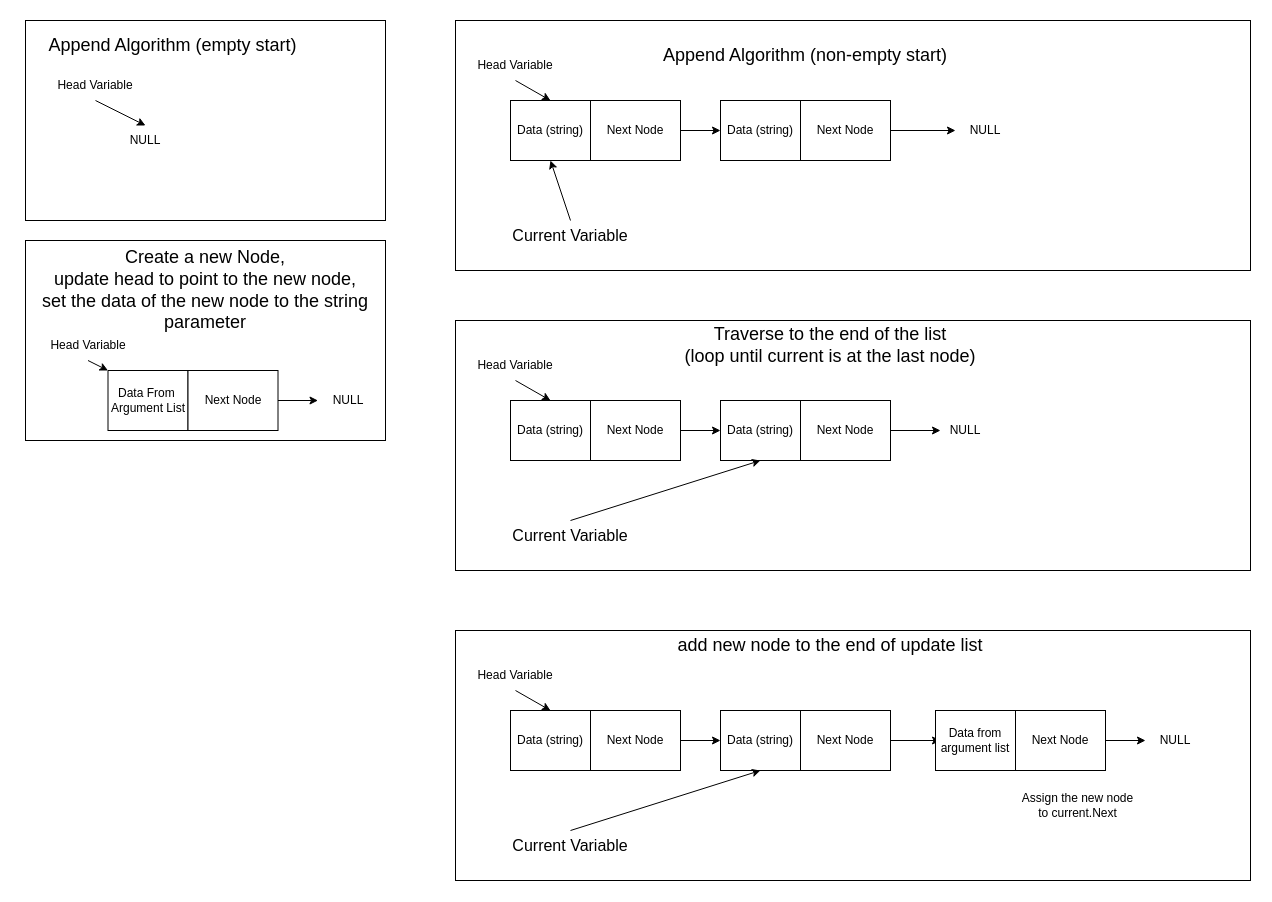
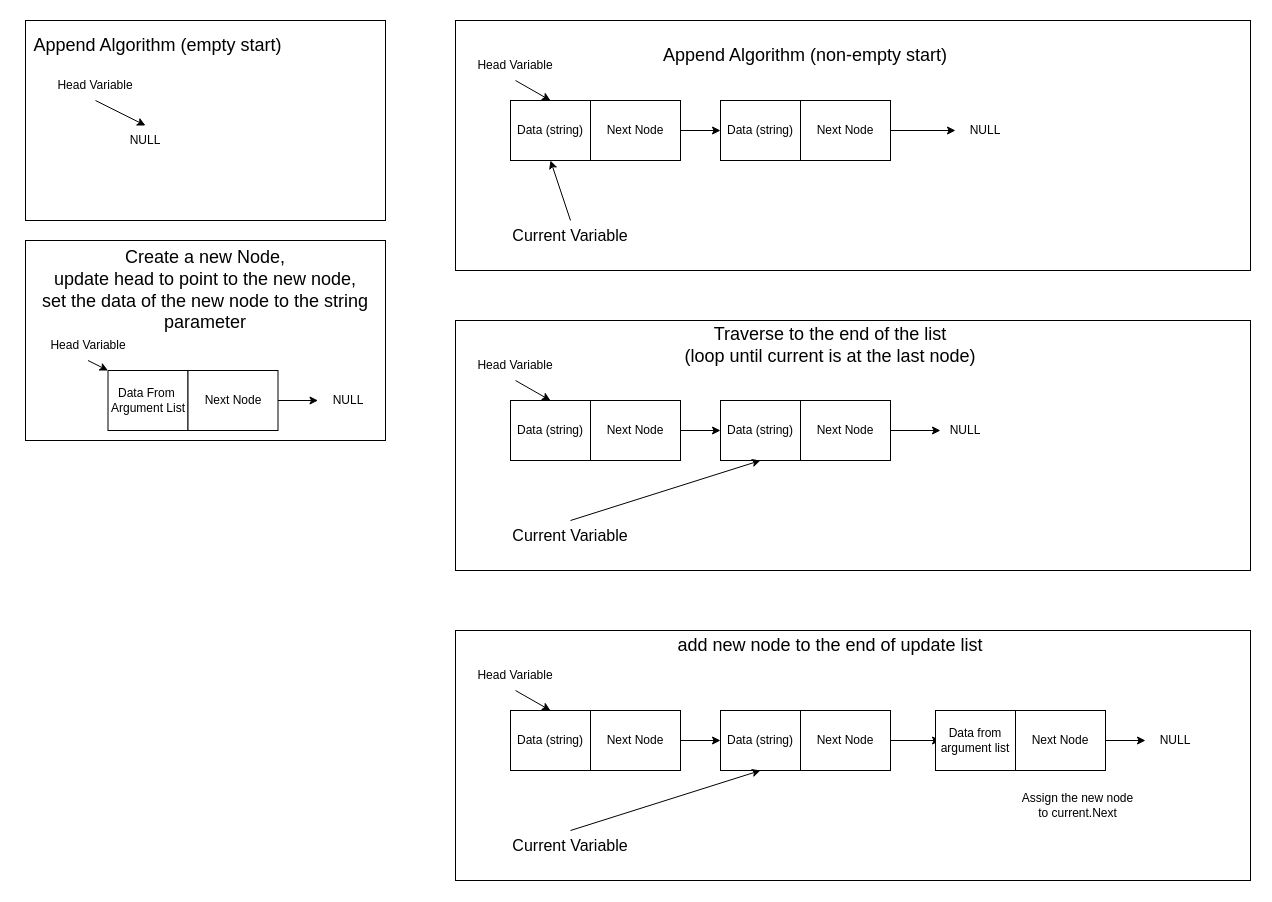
  <mxCell id="0" />
  <mxCell id="1" parent="0" />
  <mxCell id="2" value="" style="rounded=0;whiteSpace=wrap;html=1;" parent="1" vertex="1"><mxGeometry x="25" y="20" width="360" height="200" as="geometry" /></mxCell>
  <mxCell id="3" style="edgeStyle=none;html=1;exitX=0.5;exitY=1;exitDx=0;exitDy=0;entryX=0.5;entryY=0;entryDx=0;entryDy=0;" parent="1" source="4" target="7" edge="1"><mxGeometry relative="1" as="geometry"><mxPoint x="130" y="120" as="targetPoint" /></mxGeometry></mxCell>
  <mxCell id="4" value="Head Variable" style="text;html=1;strokeColor=none;fillColor=none;align=center;verticalAlign=middle;whiteSpace=wrap;rounded=0;" parent="1" vertex="1"><mxGeometry x="40" y="70" width="110" height="30" as="geometry" /></mxCell>
  <mxCell id="5" value="" style="edgeStyle=none;html=1;" parent="1" edge="1"><mxGeometry relative="1" as="geometry"><mxPoint x="300" y="150" as="sourcePoint" /></mxGeometry></mxCell>
  <mxCell id="6" style="edgeStyle=none;html=1;exitX=1;exitY=0.5;exitDx=0;exitDy=0;entryX=0;entryY=0.5;entryDx=0;entryDy=0;" parent="1" edge="1"><mxGeometry relative="1" as="geometry"><mxPoint x="510" y="150" as="sourcePoint" /></mxGeometry></mxCell>
  <mxCell id="7" value="NULL" style="text;html=1;strokeColor=none;fillColor=none;align=center;verticalAlign=middle;whiteSpace=wrap;rounded=0;" parent="1" vertex="1"><mxGeometry x="115" y="125" width="60" height="30" as="geometry" /></mxCell>
- <mxCell id="8" value="&lt;font style=&quot;font-size: 18px;&quot;&gt;Append Algorithm (empty start)&lt;/font&gt;" style="text;html=1;strokeColor=none;fillColor=none;align=center;verticalAlign=middle;whiteSpace=wrap;rounded=0;" parent="1" vertex="1"><mxGeometry x="45" y="30" width="255" height="30" as="geometry" /></mxCell>
+ <mxCell id="8" value="&lt;font style=&quot;font-size: 18px;&quot;&gt;Append Algorithm (empty start)&lt;/font&gt;" style="text;html=1;strokeColor=none;fillColor=none;align=center;verticalAlign=middle;whiteSpace=wrap;rounded=0;" parent="1" vertex="1"><mxGeometry x="30" y="30" width="255" height="30" as="geometry" /></mxCell>
  <mxCell id="9" value="" style="rounded=0;whiteSpace=wrap;html=1;" parent="1" vertex="1"><mxGeometry x="25" y="240" width="360" height="200" as="geometry" /></mxCell>
  <mxCell id="10" style="edgeStyle=none;html=1;exitX=0.5;exitY=1;exitDx=0;exitDy=0;entryX=0;entryY=0;entryDx=0;entryDy=0;" parent="1" source="11" target="13" edge="1"><mxGeometry relative="1" as="geometry" /></mxCell>
  <mxCell id="11" value="Head Variable" style="text;html=1;strokeColor=none;fillColor=none;align=center;verticalAlign=middle;whiteSpace=wrap;rounded=0;" parent="1" vertex="1"><mxGeometry x="32.5" y="330" width="110" height="30" as="geometry" /></mxCell>
  <mxCell id="12" value="NULL" style="text;html=1;strokeColor=none;fillColor=none;align=center;verticalAlign=middle;whiteSpace=wrap;rounded=0;" parent="1" vertex="1"><mxGeometry x="317.5" y="385" width="60" height="30" as="geometry" /></mxCell>
  <mxCell id="13" value="Data From&amp;nbsp;&lt;br&gt;Argument List" style="rounded=0;whiteSpace=wrap;html=1;" parent="1" vertex="1"><mxGeometry x="107.5" y="370" width="80" height="60" as="geometry" /></mxCell>
  <mxCell id="14" style="edgeStyle=none;html=1;exitX=1;exitY=0.5;exitDx=0;exitDy=0;entryX=0;entryY=0.5;entryDx=0;entryDy=0;" parent="1" source="15" target="12" edge="1"><mxGeometry relative="1" as="geometry" /></mxCell>
  <mxCell id="15" value="Next Node" style="rounded=0;whiteSpace=wrap;html=1;" parent="1" vertex="1"><mxGeometry x="187.5" y="370" width="90" height="60" as="geometry" /></mxCell>
  <mxCell id="16" value="" style="rounded=0;whiteSpace=wrap;html=1;" parent="1" vertex="1"><mxGeometry x="455" y="20" width="795" height="250" as="geometry" /></mxCell>
  <mxCell id="17" value="Data (string)" style="rounded=0;whiteSpace=wrap;html=1;" parent="1" vertex="1"><mxGeometry x="510" y="100" width="80" height="60" as="geometry" /></mxCell>
  <mxCell id="18" style="edgeStyle=none;html=1;exitX=0.5;exitY=1;exitDx=0;exitDy=0;entryX=0.5;entryY=0;entryDx=0;entryDy=0;" parent="1" source="19" target="17" edge="1"><mxGeometry relative="1" as="geometry" /></mxCell>
  <mxCell id="19" value="Head Variable" style="text;html=1;strokeColor=none;fillColor=none;align=center;verticalAlign=middle;whiteSpace=wrap;rounded=0;" parent="1" vertex="1"><mxGeometry x="460" y="50" width="110" height="30" as="geometry" /></mxCell>
  <mxCell id="20" value="" style="edgeStyle=none;html=1;" parent="1" source="21" target="22" edge="1"><mxGeometry relative="1" as="geometry" /></mxCell>
  <mxCell id="21" value="Next Node" style="rounded=0;whiteSpace=wrap;html=1;" parent="1" vertex="1"><mxGeometry x="590" y="100" width="90" height="60" as="geometry" /></mxCell>
  <mxCell id="22" value="Data (string)" style="rounded=0;whiteSpace=wrap;html=1;" parent="1" vertex="1"><mxGeometry x="720" y="100" width="80" height="60" as="geometry" /></mxCell>
  <mxCell id="23" style="edgeStyle=none;html=1;exitX=1;exitY=0.5;exitDx=0;exitDy=0;entryX=0;entryY=0.5;entryDx=0;entryDy=0;" parent="1" source="24" target="25" edge="1"><mxGeometry relative="1" as="geometry"><mxPoint x="940" y="130" as="targetPoint" /></mxGeometry></mxCell>
  <mxCell id="24" value="Next Node" style="rounded=0;whiteSpace=wrap;html=1;" parent="1" vertex="1"><mxGeometry x="800" y="100" width="90" height="60" as="geometry" /></mxCell>
  <mxCell id="25" value="NULL" style="text;html=1;strokeColor=none;fillColor=none;align=center;verticalAlign=middle;whiteSpace=wrap;rounded=0;" parent="1" vertex="1"><mxGeometry x="955" y="115" width="60" height="30" as="geometry" /></mxCell>
  <mxCell id="26" value="&lt;span style=&quot;font-size: 18px;&quot;&gt;Append Algorithm (non-empty start)&lt;/span&gt;" style="text;html=1;strokeColor=none;fillColor=none;align=center;verticalAlign=middle;whiteSpace=wrap;rounded=0;" parent="1" vertex="1"><mxGeometry x="645" y="40" width="320" height="30" as="geometry" /></mxCell>
  <mxCell id="27" style="edgeStyle=none;html=1;exitX=0.5;exitY=0;exitDx=0;exitDy=0;entryX=0.5;entryY=1;entryDx=0;entryDy=0;fontSize=12;" parent="1" source="28" target="17" edge="1"><mxGeometry relative="1" as="geometry" /></mxCell>
  <mxCell id="28" value="&lt;font size=&quot;3&quot;&gt;Current Variable&lt;/font&gt;" style="text;html=1;strokeColor=none;fillColor=none;align=center;verticalAlign=middle;whiteSpace=wrap;rounded=0;fontSize=18;" parent="1" vertex="1"><mxGeometry x="505" y="220" width="130" height="30" as="geometry" /></mxCell>
  <mxCell id="29" value="" style="rounded=0;whiteSpace=wrap;html=1;" parent="1" vertex="1"><mxGeometry x="455" y="320" width="795" height="250" as="geometry" /></mxCell>
  <mxCell id="30" value="Data (string)" style="rounded=0;whiteSpace=wrap;html=1;" parent="1" vertex="1"><mxGeometry x="510" y="400" width="80" height="60" as="geometry" /></mxCell>
  <mxCell id="31" style="edgeStyle=none;html=1;exitX=0.5;exitY=1;exitDx=0;exitDy=0;entryX=0.5;entryY=0;entryDx=0;entryDy=0;" parent="1" source="32" target="30" edge="1"><mxGeometry relative="1" as="geometry" /></mxCell>
  <mxCell id="32" value="Head Variable" style="text;html=1;strokeColor=none;fillColor=none;align=center;verticalAlign=middle;whiteSpace=wrap;rounded=0;" parent="1" vertex="1"><mxGeometry x="460" y="350" width="110" height="30" as="geometry" /></mxCell>
  <mxCell id="33" value="" style="edgeStyle=none;html=1;" parent="1" source="34" target="35" edge="1"><mxGeometry relative="1" as="geometry" /></mxCell>
  <mxCell id="34" value="Next Node" style="rounded=0;whiteSpace=wrap;html=1;" parent="1" vertex="1"><mxGeometry x="590" y="400" width="90" height="60" as="geometry" /></mxCell>
  <mxCell id="35" value="Data (string)" style="rounded=0;whiteSpace=wrap;html=1;" parent="1" vertex="1"><mxGeometry x="720" y="400" width="80" height="60" as="geometry" /></mxCell>
  <mxCell id="36" style="edgeStyle=none;html=1;exitX=1;exitY=0.5;exitDx=0;exitDy=0;entryX=0;entryY=0.5;entryDx=0;entryDy=0;" parent="1" source="37" edge="1"><mxGeometry relative="1" as="geometry"><mxPoint x="940" y="430" as="targetPoint" /></mxGeometry></mxCell>
  <mxCell id="37" value="Next Node" style="rounded=0;whiteSpace=wrap;html=1;" parent="1" vertex="1"><mxGeometry x="800" y="400" width="90" height="60" as="geometry" /></mxCell>
  <mxCell id="38" value="NULL" style="text;html=1;strokeColor=none;fillColor=none;align=center;verticalAlign=middle;whiteSpace=wrap;rounded=0;" parent="1" vertex="1"><mxGeometry x="935" y="415" width="60" height="30" as="geometry" /></mxCell>
  <mxCell id="39" value="&lt;font style=&quot;font-size: 18px;&quot;&gt;Traverse to the end of the list &lt;br&gt;(loop until current is at the last node)&lt;/font&gt;" style="text;html=1;strokeColor=none;fillColor=none;align=center;verticalAlign=middle;whiteSpace=wrap;rounded=0;" parent="1" vertex="1"><mxGeometry x="635" y="330" width="390" height="30" as="geometry" /></mxCell>
  <mxCell id="40" style="edgeStyle=none;html=1;exitX=0.5;exitY=0;exitDx=0;exitDy=0;entryX=0.5;entryY=1;entryDx=0;entryDy=0;fontSize=12;" parent="1" source="41" target="35" edge="1"><mxGeometry relative="1" as="geometry" /></mxCell>
  <mxCell id="41" value="&lt;font size=&quot;3&quot;&gt;Current Variable&lt;/font&gt;" style="text;html=1;strokeColor=none;fillColor=none;align=center;verticalAlign=middle;whiteSpace=wrap;rounded=0;fontSize=18;" parent="1" vertex="1"><mxGeometry x="505" y="520" width="130" height="30" as="geometry" /></mxCell>
  <mxCell id="42" value="" style="rounded=0;whiteSpace=wrap;html=1;" parent="1" vertex="1"><mxGeometry x="455" y="630" width="795" height="250" as="geometry" /></mxCell>
  <mxCell id="43" value="Data (string)" style="rounded=0;whiteSpace=wrap;html=1;" parent="1" vertex="1"><mxGeometry x="510" y="710" width="80" height="60" as="geometry" /></mxCell>
  <mxCell id="44" style="edgeStyle=none;html=1;exitX=0.5;exitY=1;exitDx=0;exitDy=0;entryX=0.5;entryY=0;entryDx=0;entryDy=0;" parent="1" source="45" target="43" edge="1"><mxGeometry relative="1" as="geometry" /></mxCell>
  <mxCell id="45" value="Head Variable" style="text;html=1;strokeColor=none;fillColor=none;align=center;verticalAlign=middle;whiteSpace=wrap;rounded=0;" parent="1" vertex="1"><mxGeometry x="460" y="660" width="110" height="30" as="geometry" /></mxCell>
  <mxCell id="46" value="" style="edgeStyle=none;html=1;" parent="1" source="47" target="48" edge="1"><mxGeometry relative="1" as="geometry" /></mxCell>
  <mxCell id="47" value="Next Node" style="rounded=0;whiteSpace=wrap;html=1;" parent="1" vertex="1"><mxGeometry x="590" y="710" width="90" height="60" as="geometry" /></mxCell>
  <mxCell id="48" value="Data (string)" style="rounded=0;whiteSpace=wrap;html=1;" parent="1" vertex="1"><mxGeometry x="720" y="710" width="80" height="60" as="geometry" /></mxCell>
  <mxCell id="49" style="edgeStyle=none;html=1;exitX=1;exitY=0.5;exitDx=0;exitDy=0;entryX=0;entryY=0.5;entryDx=0;entryDy=0;" parent="1" source="50" edge="1"><mxGeometry relative="1" as="geometry"><mxPoint x="940" y="740" as="targetPoint" /></mxGeometry></mxCell>
  <mxCell id="50" value="Next Node" style="rounded=0;whiteSpace=wrap;html=1;" parent="1" vertex="1"><mxGeometry x="800" y="710" width="90" height="60" as="geometry" /></mxCell>
  <mxCell id="51" value="&lt;font style=&quot;font-size: 18px;&quot;&gt;add new node to the end of update list&lt;/font&gt;" style="text;html=1;strokeColor=none;fillColor=none;align=center;verticalAlign=middle;whiteSpace=wrap;rounded=0;" parent="1" vertex="1"><mxGeometry x="605" y="630" width="450" height="30" as="geometry" /></mxCell>
  <mxCell id="52" style="edgeStyle=none;html=1;exitX=0.5;exitY=0;exitDx=0;exitDy=0;entryX=0.5;entryY=1;entryDx=0;entryDy=0;fontSize=12;" parent="1" source="53" target="48" edge="1"><mxGeometry relative="1" as="geometry"><mxPoint x="980" y="770" as="targetPoint" /></mxGeometry></mxCell>
  <mxCell id="53" value="&lt;font size=&quot;3&quot;&gt;Current Variable&lt;/font&gt;" style="text;html=1;strokeColor=none;fillColor=none;align=center;verticalAlign=middle;whiteSpace=wrap;rounded=0;fontSize=18;" parent="1" vertex="1"><mxGeometry x="505" y="830" width="130" height="30" as="geometry" /></mxCell>
  <mxCell id="54" value="Assign the new node to current.Next" style="text;html=1;strokeColor=none;fillColor=none;align=center;verticalAlign=middle;whiteSpace=wrap;rounded=0;fontSize=12;" parent="1" vertex="1"><mxGeometry x="1020" y="780" width="115" height="50" as="geometry" /></mxCell>
  <mxCell id="55" value="Data from argument list" style="rounded=0;whiteSpace=wrap;html=1;" parent="1" vertex="1"><mxGeometry x="935" y="710" width="80" height="60" as="geometry" /></mxCell>
  <mxCell id="56" style="edgeStyle=none;html=1;exitX=1;exitY=0.5;exitDx=0;exitDy=0;entryX=0;entryY=0.5;entryDx=0;entryDy=0;" parent="1" source="57" target="58" edge="1"><mxGeometry relative="1" as="geometry" /></mxCell>
  <mxCell id="57" value="Next Node" style="rounded=0;whiteSpace=wrap;html=1;" parent="1" vertex="1"><mxGeometry x="1015" y="710" width="90" height="60" as="geometry" /></mxCell>
  <mxCell id="58" value="NULL" style="text;html=1;strokeColor=none;fillColor=none;align=center;verticalAlign=middle;whiteSpace=wrap;rounded=0;" parent="1" vertex="1"><mxGeometry x="1145" y="725" width="60" height="30" as="geometry" /></mxCell>
  <mxCell id="59" value="&lt;font style=&quot;font-size: 18px;&quot;&gt;Create a new Node,&lt;br&gt;update head to point to the new node,&lt;br&gt;set the data of the new node to the string parameter&lt;br&gt;&lt;/font&gt;" style="text;html=1;strokeColor=none;fillColor=none;align=center;verticalAlign=middle;whiteSpace=wrap;rounded=0;" vertex="1" parent="1"><mxGeometry x="20" y="250" width="370" height="80" as="geometry" /></mxCell>
